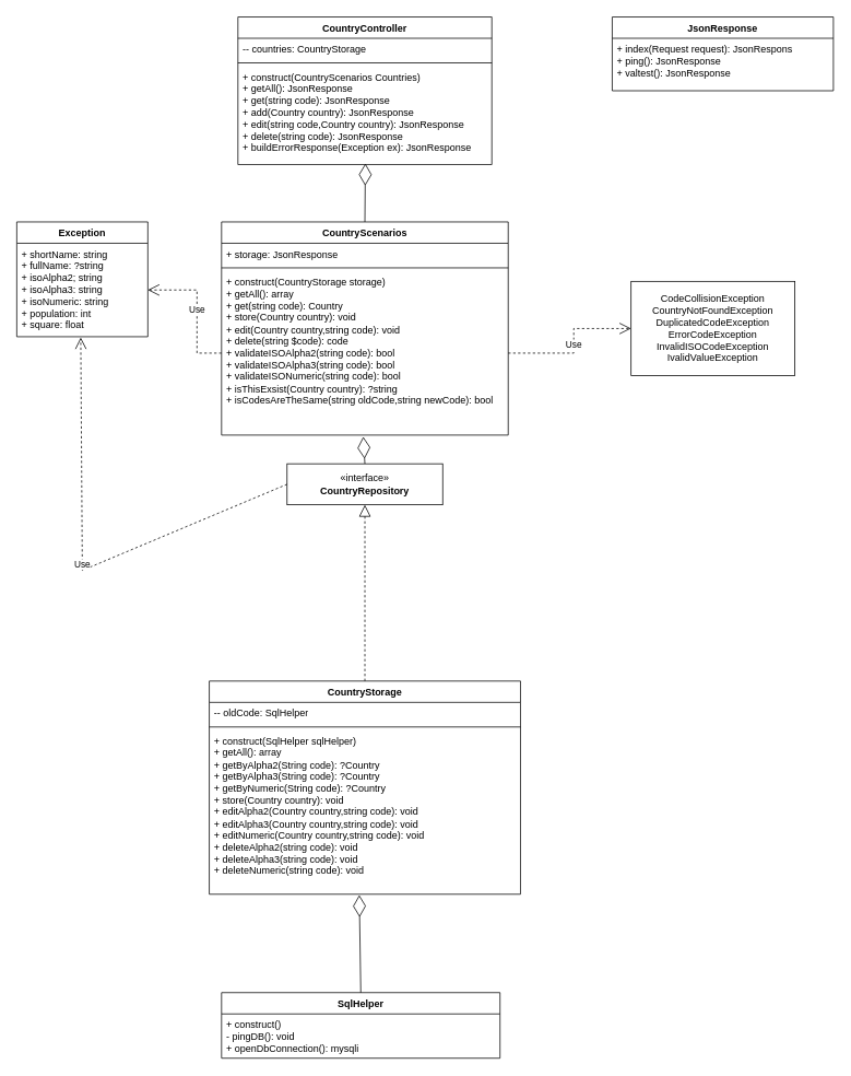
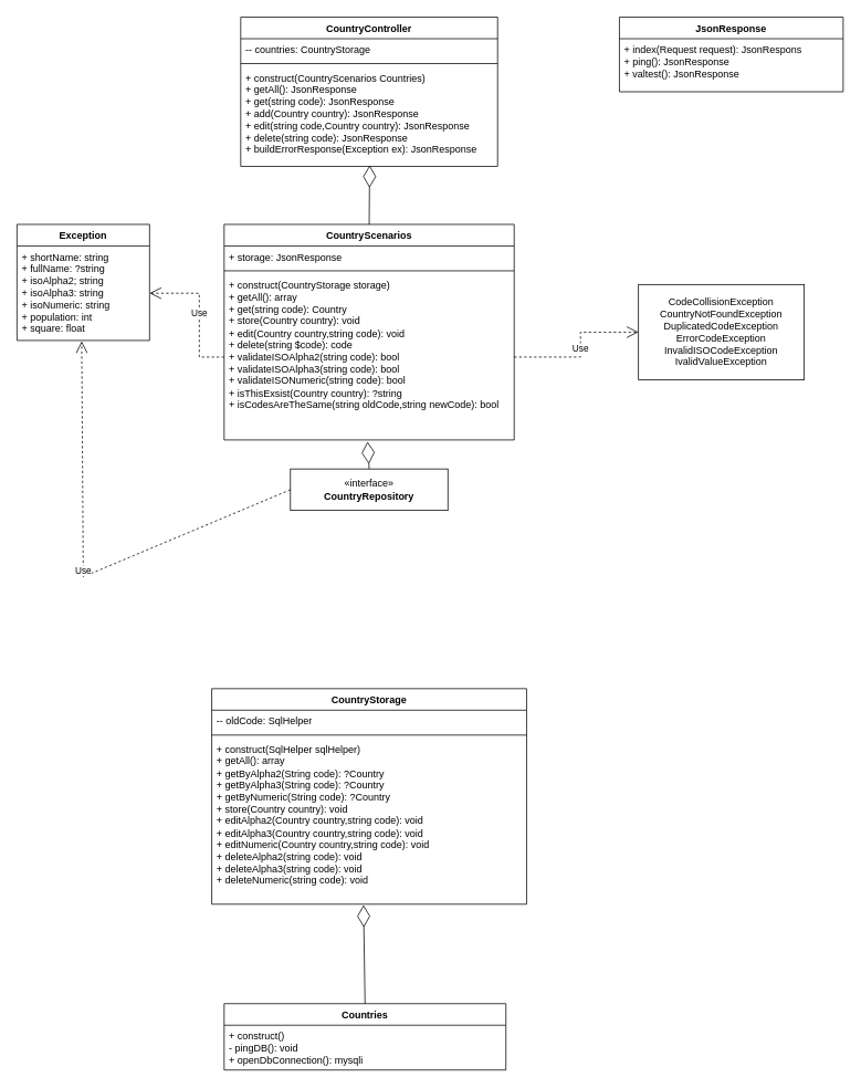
  <mxCell id="0" />
  <mxCell id="1" parent="0" />
  <mxCell id="2" value="Exception" style="swimlane;fontStyle=1;align=center;verticalAlign=top;childLayout=stackLayout;horizontal=1;startSize=26;horizontalStack=0;resizeParent=1;resizeParentMax=0;resizeLast=0;collapsible=1;marginBottom=0;whiteSpace=wrap;html=1;" vertex="1" parent="1"><mxGeometry x="20" y="270" width="160" height="140" as="geometry" /></mxCell>
  <mxCell id="3" value="+ shortName: string&lt;div&gt;+ fullName: ?string&lt;/div&gt;&lt;div&gt;+ isoAlpha2; string&lt;/div&gt;&lt;div&gt;+ isoAlpha3: string&lt;/div&gt;&lt;div&gt;+ isoNumeric: string&lt;/div&gt;&lt;div&gt;+ population: int&lt;/div&gt;&lt;div&gt;+ square: float&lt;/div&gt;" style="text;strokeColor=none;fillColor=none;align=left;verticalAlign=top;spacingLeft=4;spacingRight=4;overflow=hidden;rotatable=0;points=[[0,0.5],[1,0.5]];portConstraint=eastwest;whiteSpace=wrap;html=1;" vertex="1" parent="2"><mxGeometry y="26" width="160" height="114" as="geometry" /></mxCell>
  <mxCell id="4" value="CountryScenarios" style="swimlane;fontStyle=1;align=center;verticalAlign=top;childLayout=stackLayout;horizontal=1;startSize=26;horizontalStack=0;resizeParent=1;resizeParentMax=0;resizeLast=0;collapsible=1;marginBottom=0;whiteSpace=wrap;html=1;" vertex="1" parent="1"><mxGeometry x="270" y="270" width="350" height="260" as="geometry" /></mxCell>
  <mxCell id="5" value="+ storage: JsonResponse" style="text;strokeColor=none;fillColor=none;align=left;verticalAlign=top;spacingLeft=4;spacingRight=4;overflow=hidden;rotatable=0;points=[[0,0.5],[1,0.5]];portConstraint=eastwest;whiteSpace=wrap;html=1;" vertex="1" parent="4"><mxGeometry y="26" width="350" height="26" as="geometry" /></mxCell>
  <mxCell id="6" value="" style="line;strokeWidth=1;fillColor=none;align=left;verticalAlign=middle;spacingTop=-1;spacingLeft=3;spacingRight=3;rotatable=0;labelPosition=right;points=[];portConstraint=eastwest;strokeColor=inherit;" vertex="1" parent="4"><mxGeometry y="52" width="350" height="8" as="geometry" /></mxCell>
  <mxCell id="7" value="+ construct(CountryStorage storage)&lt;div&gt;+ getAll(): array&lt;/div&gt;&lt;div&gt;+ get(string code): Country&lt;/div&gt;&lt;div&gt;+ store(Country country): void&lt;/div&gt;&lt;div&gt;+ edit(Country country,string code): void&lt;/div&gt;&lt;div&gt;+ delete(string $code): code&lt;/div&gt;&lt;div&gt;+ validateISOAlpha2(string code): bool&lt;/div&gt;&lt;div&gt;+ validateISOAlpha3(string code): bool&lt;/div&gt;&lt;div&gt;+ validateISONumeric(string code): bool&lt;br&gt;&lt;/div&gt;&lt;div&gt;+ isThisExsist(Country country): ?string&lt;/div&gt;&lt;div&gt;+ isCodesAreTheSame(string oldCode,string newCode): bool&lt;/div&gt;" style="text;strokeColor=none;fillColor=none;align=left;verticalAlign=top;spacingLeft=4;spacingRight=4;overflow=hidden;rotatable=0;points=[[0,0.5],[1,0.5]];portConstraint=eastwest;whiteSpace=wrap;html=1;" vertex="1" parent="4"><mxGeometry y="60" width="350" height="200" as="geometry" /></mxCell>
  <mxCell id="8" value="Use" style="endArrow=open;endSize=12;dashed=1;html=1;rounded=0;entryX=1;entryY=0.5;entryDx=0;entryDy=0;exitX=0;exitY=0.5;exitDx=0;exitDy=0;" edge="1" parent="1" source="7" target="3"><mxGeometry x="-0.002" width="160" relative="1" as="geometry"><mxPoint x="280" y="380" as="sourcePoint" /><mxPoint x="360" y="410" as="targetPoint" /><Array as="points"><mxPoint x="240" y="430" /><mxPoint x="240" y="353" /></Array><mxPoint as="offset" /></mxGeometry></mxCell>
  <mxCell id="9" value="" style="endArrow=diamondThin;endFill=0;endSize=24;html=1;rounded=0;exitX=0.5;exitY=0;exitDx=0;exitDy=0;" edge="1" parent="1" source="10"><mxGeometry width="160" relative="1" as="geometry"><mxPoint x="445" y="660" as="sourcePoint" /><mxPoint x="443" y="532" as="targetPoint" /><Array as="points" /></mxGeometry></mxCell>
  <mxCell id="10" value="«interface»&lt;div style=&quot;font-weight: 700;&quot;&gt;&lt;b&gt;CountryRepository&lt;/b&gt;&lt;/div&gt;" style="html=1;whiteSpace=wrap;" vertex="1" parent="1"><mxGeometry x="350" y="565" width="190" height="50" as="geometry" /></mxCell>
  <mxCell id="11" value="CountryStorage" style="swimlane;fontStyle=1;align=center;verticalAlign=top;childLayout=stackLayout;horizontal=1;startSize=26;horizontalStack=0;resizeParent=1;resizeParentMax=0;resizeLast=0;collapsible=1;marginBottom=0;whiteSpace=wrap;html=1;" vertex="1" parent="1"><mxGeometry x="255" y="830" width="380" height="260" as="geometry" /></mxCell>
  <mxCell id="12" value="-- oldCode: SqlHelper" style="text;strokeColor=none;fillColor=none;align=left;verticalAlign=top;spacingLeft=4;spacingRight=4;overflow=hidden;rotatable=0;points=[[0,0.5],[1,0.5]];portConstraint=eastwest;whiteSpace=wrap;html=1;" vertex="1" parent="11"><mxGeometry y="26" width="380" height="26" as="geometry" /></mxCell>
  <mxCell id="13" value="" style="line;strokeWidth=1;fillColor=none;align=left;verticalAlign=middle;spacingTop=-1;spacingLeft=3;spacingRight=3;rotatable=0;labelPosition=right;points=[];portConstraint=eastwest;strokeColor=inherit;" vertex="1" parent="11"><mxGeometry y="52" width="380" height="8" as="geometry" /></mxCell>
  <mxCell id="14" value="+ construct(SqlHelper sqlHelper)&lt;div&gt;+ getAll(): array&lt;/div&gt;&lt;div&gt;+ getByAlpha2(String code): ?Country&lt;/div&gt;&lt;div&gt;+&amp;nbsp;&lt;span style=&quot;background-color: initial;&quot;&gt;getByAlpha3(String code): ?Country&lt;/span&gt;&lt;/div&gt;&lt;div&gt;&lt;span style=&quot;background-color: initial;&quot;&gt;+&amp;nbsp;&lt;/span&gt;&lt;span style=&quot;background-color: initial;&quot;&gt;getByNumeric(String code): ?Country&lt;/span&gt;&lt;/div&gt;&lt;div&gt;&lt;span style=&quot;background-color: initial;&quot;&gt;+ store(Country country): void&lt;/span&gt;&lt;/div&gt;&lt;div&gt;&lt;span style=&quot;background-color: initial;&quot;&gt;+ editAlpha2(Country country,string code): void&lt;/span&gt;&lt;/div&gt;&lt;div&gt;&lt;span style=&quot;background-color: initial;&quot;&gt;+&amp;nbsp;&lt;/span&gt;&lt;span style=&quot;background-color: initial;&quot;&gt;editAlpha3(Country country,string code): void&lt;/span&gt;&lt;/div&gt;&lt;div&gt;&lt;span style=&quot;background-color: initial;&quot;&gt;+&amp;nbsp;&lt;/span&gt;&lt;span style=&quot;background-color: initial;&quot;&gt;editNumeric(Country country,string code): void&lt;/span&gt;&lt;/div&gt;&lt;div&gt;&lt;span style=&quot;background-color: initial;&quot;&gt;+ deleteAlpha2(string code): void&lt;/span&gt;&lt;/div&gt;&lt;div&gt;&lt;span style=&quot;background-color: initial;&quot;&gt;+&amp;nbsp;&lt;/span&gt;&lt;span style=&quot;background-color: initial;&quot;&gt;deleteAlpha3(string code): void&lt;/span&gt;&lt;/div&gt;&lt;div&gt;&lt;span style=&quot;background-color: initial;&quot;&gt;+&amp;nbsp;&lt;/span&gt;&lt;span style=&quot;background-color: initial;&quot;&gt;deleteNumeric(string code): void&lt;/span&gt;&lt;/div&gt;" style="text;strokeColor=none;fillColor=none;align=left;verticalAlign=top;spacingLeft=4;spacingRight=4;overflow=hidden;rotatable=0;points=[[0,0.5],[1,0.5]];portConstraint=eastwest;whiteSpace=wrap;html=1;" vertex="1" parent="11"><mxGeometry y="60" width="380" height="200" as="geometry" /></mxCell>
- <mxCell id="15" value="" style="endArrow=block;dashed=1;endFill=0;endSize=12;html=1;rounded=0;entryX=0.5;entryY=1;entryDx=0;entryDy=0;exitX=0.5;exitY=0;exitDx=0;exitDy=0;" edge="1" parent="1" source="11" target="10"><mxGeometry width="160" relative="1" as="geometry"><mxPoint x="460" y="790" as="sourcePoint" /><mxPoint x="410" y="900" as="targetPoint" /></mxGeometry></mxCell>
- <mxCell id="16" value="SqlHelper" style="swimlane;fontStyle=1;align=center;verticalAlign=top;childLayout=stackLayout;horizontal=1;startSize=26;horizontalStack=0;resizeParent=1;resizeParentMax=0;resizeLast=0;collapsible=1;marginBottom=0;whiteSpace=wrap;html=1;" vertex="1" parent="1"><mxGeometry x="270" y="1210" width="340" height="80" as="geometry" /></mxCell>
+ <mxCell id="16" value="Countries" style="swimlane;fontStyle=1;align=center;verticalAlign=top;childLayout=stackLayout;horizontal=1;startSize=26;horizontalStack=0;resizeParent=1;resizeParentMax=0;resizeLast=0;collapsible=1;marginBottom=0;whiteSpace=wrap;html=1;" vertex="1" parent="1"><mxGeometry x="270" y="1210" width="340" height="80" as="geometry" /></mxCell>
  <mxCell id="17" value="+ construct()&lt;div&gt;- pingDB(): void&lt;/div&gt;&lt;div&gt;+ openDbConnection(): mysqli&lt;/div&gt;" style="text;strokeColor=none;fillColor=none;align=left;verticalAlign=top;spacingLeft=4;spacingRight=4;overflow=hidden;rotatable=0;points=[[0,0.5],[1,0.5]];portConstraint=eastwest;whiteSpace=wrap;html=1;" vertex="1" parent="16"><mxGeometry y="26" width="340" height="54" as="geometry" /></mxCell>
  <mxCell id="18" value="" style="endArrow=diamondThin;endFill=0;endSize=24;html=1;rounded=0;exitX=0.5;exitY=0;exitDx=0;exitDy=0;entryX=0.482;entryY=1.005;entryDx=0;entryDy=0;entryPerimeter=0;" edge="1" parent="1" source="16" target="14"><mxGeometry width="160" relative="1" as="geometry"><mxPoint x="250" y="1250" as="sourcePoint" /><mxPoint x="440" y="1100" as="targetPoint" /></mxGeometry></mxCell>
  <mxCell id="19" value="CodeCollisionException&lt;div&gt;CountryNotFoundException&lt;/div&gt;&lt;div&gt;DuplicatedCodeException&lt;/div&gt;&lt;div&gt;ErrorCodeException&lt;/div&gt;&lt;div&gt;InvalidISOCodeException&lt;/div&gt;&lt;div&gt;IvalidValueException&lt;/div&gt;" style="html=1;whiteSpace=wrap;" vertex="1" parent="1"><mxGeometry x="770" y="342.5" width="200" height="115" as="geometry" /></mxCell>
  <mxCell id="20" value="Use" style="endArrow=open;endSize=12;dashed=1;html=1;rounded=0;entryX=0;entryY=0.5;entryDx=0;entryDy=0;exitX=1;exitY=0.5;exitDx=0;exitDy=0;" edge="1" parent="1" source="7" target="19"><mxGeometry x="0.001" width="160" relative="1" as="geometry"><mxPoint x="570" y="490" as="sourcePoint" /><mxPoint x="730" y="490" as="targetPoint" /><Array as="points"><mxPoint x="700" y="430" /><mxPoint x="700" y="400" /></Array><mxPoint as="offset" /></mxGeometry></mxCell>
  <mxCell id="21" value="Use" style="endArrow=open;endSize=12;dashed=1;html=1;rounded=0;exitX=0;exitY=0.5;exitDx=0;exitDy=0;entryX=0.488;entryY=1.008;entryDx=0;entryDy=0;entryPerimeter=0;" edge="1" parent="1" source="10" target="3"><mxGeometry width="160" relative="1" as="geometry"><mxPoint x="140" y="630" as="sourcePoint" /><mxPoint x="300" y="630" as="targetPoint" /><Array as="points"><mxPoint x="100" y="695" /></Array></mxGeometry></mxCell>
  <mxCell id="22" value="CountryController" style="swimlane;fontStyle=1;align=center;verticalAlign=top;childLayout=stackLayout;horizontal=1;startSize=26;horizontalStack=0;resizeParent=1;resizeParentMax=0;resizeLast=0;collapsible=1;marginBottom=0;whiteSpace=wrap;html=1;" vertex="1" parent="1"><mxGeometry x="290" y="20" width="310" height="180" as="geometry" /></mxCell>
  <mxCell id="23" value="-- countries: CountryStorage&amp;nbsp;" style="text;strokeColor=none;fillColor=none;align=left;verticalAlign=top;spacingLeft=4;spacingRight=4;overflow=hidden;rotatable=0;points=[[0,0.5],[1,0.5]];portConstraint=eastwest;whiteSpace=wrap;html=1;" vertex="1" parent="22"><mxGeometry y="26" width="310" height="26" as="geometry" /></mxCell>
  <mxCell id="24" value="" style="line;strokeWidth=1;fillColor=none;align=left;verticalAlign=middle;spacingTop=-1;spacingLeft=3;spacingRight=3;rotatable=0;labelPosition=right;points=[];portConstraint=eastwest;strokeColor=inherit;" vertex="1" parent="22"><mxGeometry y="52" width="310" height="8" as="geometry" /></mxCell>
  <mxCell id="25" value="+ construct(CountryScenarios Countries)&lt;div&gt;+ getAll(): JsonResponse&lt;/div&gt;&lt;div&gt;+ get(string code): JsonResponse&lt;/div&gt;&lt;div&gt;+ add(Country country): JsonResponse&lt;/div&gt;&lt;div&gt;+ edit(string code,Country country): JsonResponse&lt;/div&gt;&lt;div&gt;+ delete(string code): JsonResponse&lt;/div&gt;&lt;div&gt;+ buildErrorResponse(Exception ex): JsonResponse&lt;/div&gt;" style="text;strokeColor=none;fillColor=none;align=left;verticalAlign=top;spacingLeft=4;spacingRight=4;overflow=hidden;rotatable=0;points=[[0,0.5],[1,0.5]];portConstraint=eastwest;whiteSpace=wrap;html=1;" vertex="1" parent="22"><mxGeometry y="60" width="310" height="120" as="geometry" /></mxCell>
  <mxCell id="26" value="" style="endArrow=diamondThin;endFill=0;endSize=24;html=1;rounded=0;entryX=0.502;entryY=0.99;entryDx=0;entryDy=0;entryPerimeter=0;exitX=0.5;exitY=0;exitDx=0;exitDy=0;" edge="1" parent="1" source="4" target="25"><mxGeometry width="160" relative="1" as="geometry"><mxPoint x="380" y="240" as="sourcePoint" /><mxPoint x="540" y="240" as="targetPoint" /></mxGeometry></mxCell>
  <mxCell id="27" value="JsonResponse" style="swimlane;fontStyle=1;align=center;verticalAlign=top;childLayout=stackLayout;horizontal=1;startSize=26;horizontalStack=0;resizeParent=1;resizeParentMax=0;resizeLast=0;collapsible=1;marginBottom=0;whiteSpace=wrap;html=1;" vertex="1" parent="1"><mxGeometry x="747" y="20" width="270" height="90" as="geometry" /></mxCell>
  <mxCell id="28" value="+ index(Request request): JsonRespons&lt;div&gt;+ ping(): JsonResponse&lt;/div&gt;&lt;div&gt;+ valtest(): JsonResponse&lt;/div&gt;" style="text;strokeColor=none;fillColor=none;align=left;verticalAlign=top;spacingLeft=4;spacingRight=4;overflow=hidden;rotatable=0;points=[[0,0.5],[1,0.5]];portConstraint=eastwest;whiteSpace=wrap;html=1;" vertex="1" parent="27"><mxGeometry y="26" width="270" height="64" as="geometry" /></mxCell>
